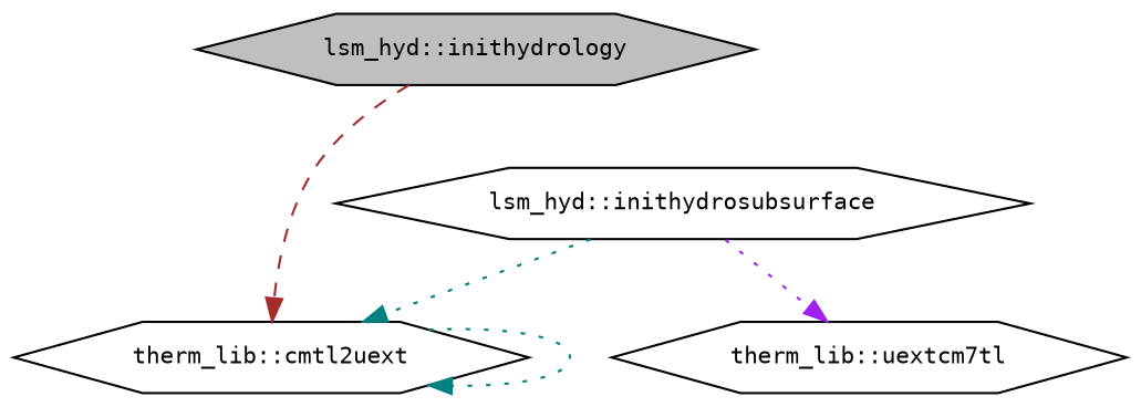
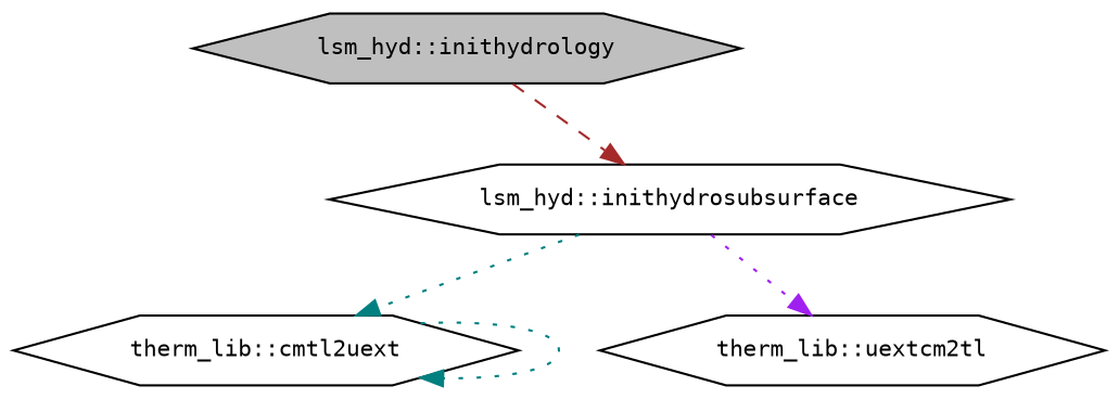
  digraph {
    fontname="DejaVu Sans Mono"
    rankdir=TB
    node [color=black fillcolor=white fontname="DejaVu Sans Mono" fontsize=10 shape=hexagon style=filled]
    edge [color=teal fontname="DejaVu Sans Mono" fontsize=10 labelfontname=Helvetica labelfontsize=10 style=dotted]
    n1 [fillcolor=grey75 fontcolor=black height=0.2 label="lsm_hyd::inithydrology" width=0.4]
    n2 [height=0.2 label="lsm_hyd::inithydrosubsurface" width=0.4]
    n3 [height=0.2 label="therm_lib::cmtl2uext" width=0.4]
-   n4 [height=0.2 label="therm_lib::uextcm7tl" width=0.4]
-   n1 -> n3 [color=brown style=dashed]
+   n4 [height=0.2 label="therm_lib::uextcm2tl" width=0.4]
+   n1 -> n2 [color=brown style=dashed]
    n2 -> n3
    n2 -> n4 [color=purple]
    n3 -> n3
  }
